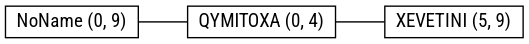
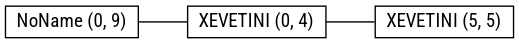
  graph {
    fontname="Roboto Condensed"
    rankdir=LR
    node [fontname="Roboto Condensed" shape=record]
    edge [fontname="Roboto Condensed"]
    n1 [height=.1 label="NoName (0, 9)"]
-   n2 [height=.1 label="QYMITOXA (0, 4)"]
-   n3 [height=.1 label="XEVETINI (5, 9)"]
+   n2 [height=.1 label="XEVETINI (0, 4)"]
+   n3 [height=.1 label="XEVETINI (5, 5)"]
    n1 -- n2
    n2 -- n3
  }
